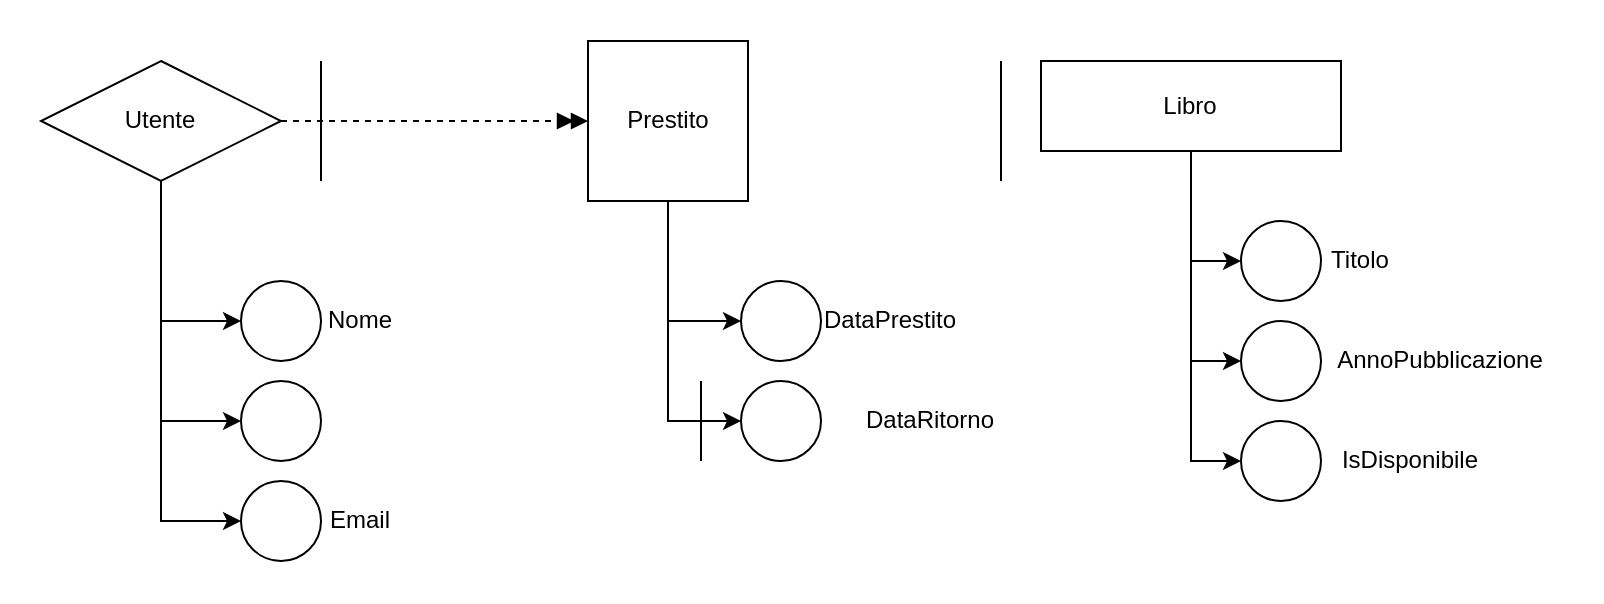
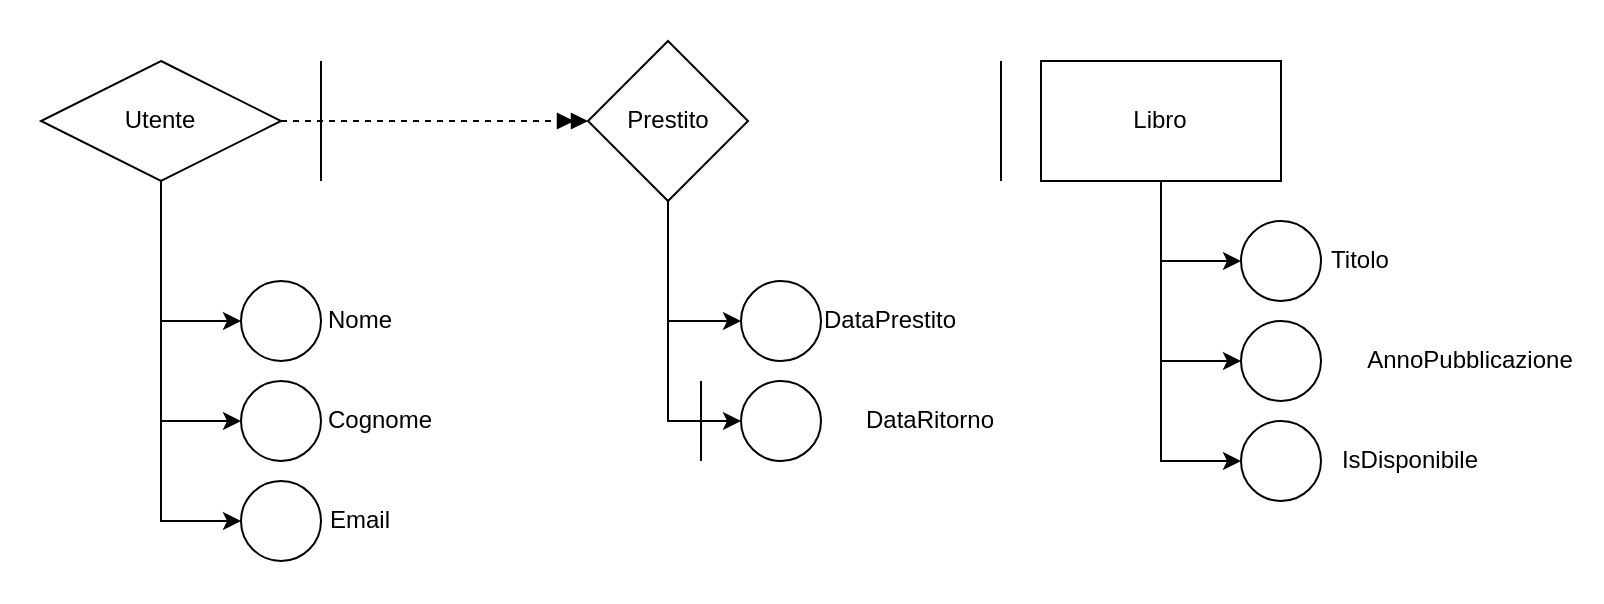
  <mxCell id="0" />
  <mxCell id="1" parent="0" />
  <mxCell id="2" style="edgeStyle=orthogonalEdgeStyle;rounded=0;orthogonalLoop=1;jettySize=auto;html=1;endArrow=doubleBlock;endFill=1;dashed=1;" edge="1" parent="1" source="6" target="13"><mxGeometry relative="1" as="geometry" /></mxCell>
  <mxCell id="3" style="edgeStyle=orthogonalEdgeStyle;rounded=0;orthogonalLoop=1;jettySize=auto;html=1;entryX=0;entryY=0.5;entryDx=0;entryDy=0;" edge="1" parent="1" source="6" target="15"><mxGeometry relative="1" as="geometry" /></mxCell>
  <mxCell id="4" style="edgeStyle=orthogonalEdgeStyle;rounded=0;orthogonalLoop=1;jettySize=auto;html=1;entryX=0;entryY=0.5;entryDx=0;entryDy=0;" edge="1" parent="1" source="6" target="16"><mxGeometry relative="1" as="geometry" /></mxCell>
  <mxCell id="5" style="edgeStyle=orthogonalEdgeStyle;rounded=0;orthogonalLoop=1;jettySize=auto;html=1;entryX=0;entryY=0.5;entryDx=0;entryDy=0;" edge="1" parent="1" source="6" target="17"><mxGeometry relative="1" as="geometry" /></mxCell>
  <mxCell id="6" value="Utente" style="rhombus;whiteSpace=wrap;html=1;" vertex="1" parent="1"><mxGeometry x="20" y="30" width="120" height="60" as="geometry" /></mxCell>
  <mxCell id="7" style="edgeStyle=orthogonalEdgeStyle;rounded=0;orthogonalLoop=1;jettySize=auto;html=1;entryX=0;entryY=0.5;entryDx=0;entryDy=0;" edge="1" parent="1" source="10" target="21"><mxGeometry relative="1" as="geometry" /></mxCell>
  <mxCell id="8" style="edgeStyle=orthogonalEdgeStyle;rounded=0;orthogonalLoop=1;jettySize=auto;html=1;entryX=0;entryY=0.5;entryDx=0;entryDy=0;" edge="1" parent="1" source="10" target="22"><mxGeometry relative="1" as="geometry" /></mxCell>
  <mxCell id="9" style="edgeStyle=orthogonalEdgeStyle;rounded=0;orthogonalLoop=1;jettySize=auto;html=1;entryX=0;entryY=0.5;entryDx=0;entryDy=0;" edge="1" parent="1" source="10" target="23"><mxGeometry relative="1" as="geometry" /></mxCell>
- <mxCell id="10" value="Libro" style="rounded=0;whiteSpace=wrap;html=1;" vertex="1" parent="1"><mxGeometry x="520" y="30" width="150" height="45" as="geometry" /></mxCell>
+ <mxCell id="10" value="Libro" style="rounded=0;whiteSpace=wrap;html=1;" vertex="1" parent="1"><mxGeometry x="520" y="30" width="120" height="60" as="geometry" /></mxCell>
  <mxCell id="11" style="edgeStyle=orthogonalEdgeStyle;rounded=0;orthogonalLoop=1;jettySize=auto;html=1;entryX=0;entryY=0.5;entryDx=0;entryDy=0;" edge="1" parent="1" source="13" target="27"><mxGeometry relative="1" as="geometry" /></mxCell>
  <mxCell id="12" style="edgeStyle=orthogonalEdgeStyle;rounded=0;orthogonalLoop=1;jettySize=auto;html=1;entryX=0;entryY=0.5;entryDx=0;entryDy=0;" edge="1" parent="1" source="13" target="28"><mxGeometry relative="1" as="geometry" /></mxCell>
- <mxCell id="13" value="Prestito" style="whiteSpace=wrap;html=1;rounded=0;" vertex="1" parent="1"><mxGeometry x="293.5" y="20" width="80" height="80" as="geometry" /></mxCell>
+ <mxCell id="13" value="Prestito" style="rhombus;whiteSpace=wrap;html=1;" vertex="1" parent="1"><mxGeometry x="293.5" y="20" width="80" height="80" as="geometry" /></mxCell>
  <mxCell id="14" value="" style="endArrow=none;html=1;rounded=0;" edge="1" parent="1"><mxGeometry width="50" height="50" relative="1" as="geometry"><mxPoint x="160" y="90" as="sourcePoint" /><mxPoint x="160" y="30" as="targetPoint" /></mxGeometry></mxCell>
  <mxCell id="15" value="" style="ellipse;whiteSpace=wrap;html=1;aspect=fixed;" vertex="1" parent="1"><mxGeometry x="120" y="140" width="40" height="40" as="geometry" /></mxCell>
  <mxCell id="16" value="" style="ellipse;whiteSpace=wrap;html=1;aspect=fixed;" vertex="1" parent="1"><mxGeometry x="120" y="190" width="40" height="40" as="geometry" /></mxCell>
  <mxCell id="17" value="" style="ellipse;whiteSpace=wrap;html=1;aspect=fixed;" vertex="1" parent="1"><mxGeometry x="120" y="240" width="40" height="40" as="geometry" /></mxCell>
  <mxCell id="18" value="Nome" style="text;html=1;align=center;verticalAlign=middle;whiteSpace=wrap;rounded=0;" vertex="1" parent="1"><mxGeometry x="150" y="145" width="60" height="30" as="geometry" /></mxCell>
+ <mxCell id="19" value="Cognome" style="text;html=1;align=center;verticalAlign=middle;whiteSpace=wrap;rounded=0;" vertex="1" parent="1"><mxGeometry x="160" y="195" width="60" height="30" as="geometry" /></mxCell>
  <mxCell id="20" value="Email" style="text;html=1;align=center;verticalAlign=middle;whiteSpace=wrap;rounded=0;" vertex="1" parent="1"><mxGeometry x="150" y="245" width="60" height="30" as="geometry" /></mxCell>
  <mxCell id="21" value="" style="ellipse;whiteSpace=wrap;html=1;aspect=fixed;" vertex="1" parent="1"><mxGeometry x="620" y="110" width="40" height="40" as="geometry" /></mxCell>
  <mxCell id="22" value="" style="ellipse;whiteSpace=wrap;html=1;aspect=fixed;" vertex="1" parent="1"><mxGeometry x="620" y="160" width="40" height="40" as="geometry" /></mxCell>
  <mxCell id="23" value="" style="ellipse;whiteSpace=wrap;html=1;aspect=fixed;" vertex="1" parent="1"><mxGeometry x="620" y="210" width="40" height="40" as="geometry" /></mxCell>
  <mxCell id="24" value="Titolo" style="text;html=1;align=center;verticalAlign=middle;whiteSpace=wrap;rounded=0;" vertex="1" parent="1"><mxGeometry x="650" y="115" width="60" height="30" as="geometry" /></mxCell>
- <mxCell id="25" value="AnnoPubblicazione" style="text;html=1;align=center;verticalAlign=middle;whiteSpace=wrap;rounded=0;" vertex="1" parent="1"><mxGeometry x="660" y="165" width="120" height="30" as="geometry" /></mxCell>
+ <mxCell id="25" value="AnnoPubblicazione" style="text;html=1;align=center;verticalAlign=middle;whiteSpace=wrap;rounded=0;" vertex="1" parent="1"><mxGeometry x="675" y="165" width="120" height="30" as="geometry" /></mxCell>
  <mxCell id="26" value="IsDisponibile" style="text;html=1;align=center;verticalAlign=middle;whiteSpace=wrap;rounded=0;" vertex="1" parent="1"><mxGeometry x="650" y="215" width="110" height="30" as="geometry" /></mxCell>
  <mxCell id="27" value="" style="ellipse;whiteSpace=wrap;html=1;aspect=fixed;" vertex="1" parent="1"><mxGeometry x="370" y="140" width="40" height="40" as="geometry" /></mxCell>
  <mxCell id="28" value="" style="ellipse;whiteSpace=wrap;html=1;aspect=fixed;" vertex="1" parent="1"><mxGeometry x="370" y="190" width="40" height="40" as="geometry" /></mxCell>
  <mxCell id="29" value="DataPrestito" style="text;html=1;align=center;verticalAlign=middle;whiteSpace=wrap;rounded=0;" vertex="1" parent="1"><mxGeometry x="400" y="145" width="90" height="30" as="geometry" /></mxCell>
  <mxCell id="30" value="DataRitorno" style="text;html=1;align=center;verticalAlign=middle;whiteSpace=wrap;rounded=0;" vertex="1" parent="1"><mxGeometry x="430" y="195" width="70" height="30" as="geometry" /></mxCell>
  <mxCell id="31" value="" style="endArrow=none;html=1;rounded=0;" edge="1" parent="1"><mxGeometry width="50" height="50" relative="1" as="geometry"><mxPoint x="350" y="230" as="sourcePoint" /><mxPoint x="350" y="190" as="targetPoint" /></mxGeometry></mxCell>
  <mxCell id="32" value="" style="endArrow=none;html=1;rounded=0;" edge="1" parent="1"><mxGeometry width="50" height="50" relative="1" as="geometry"><mxPoint x="500" y="90" as="sourcePoint" /><mxPoint x="500" y="30" as="targetPoint" /></mxGeometry></mxCell>
